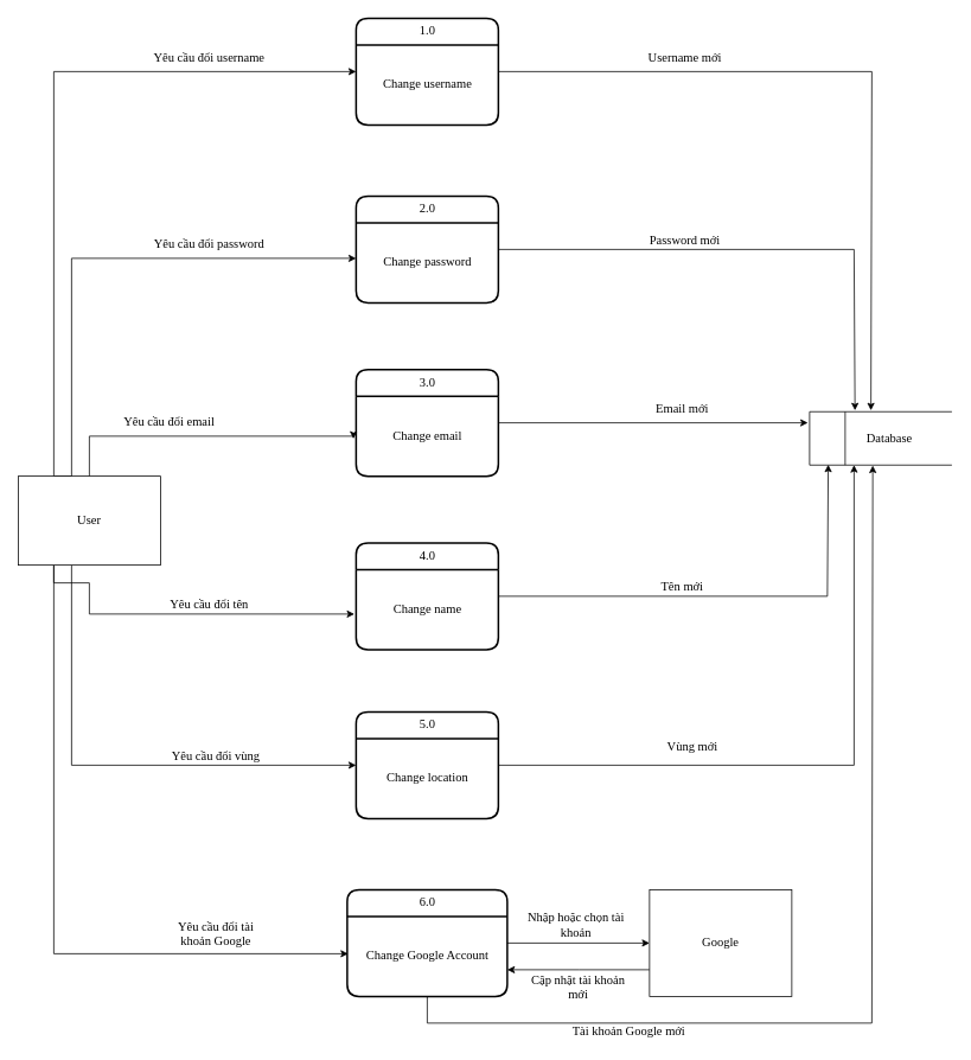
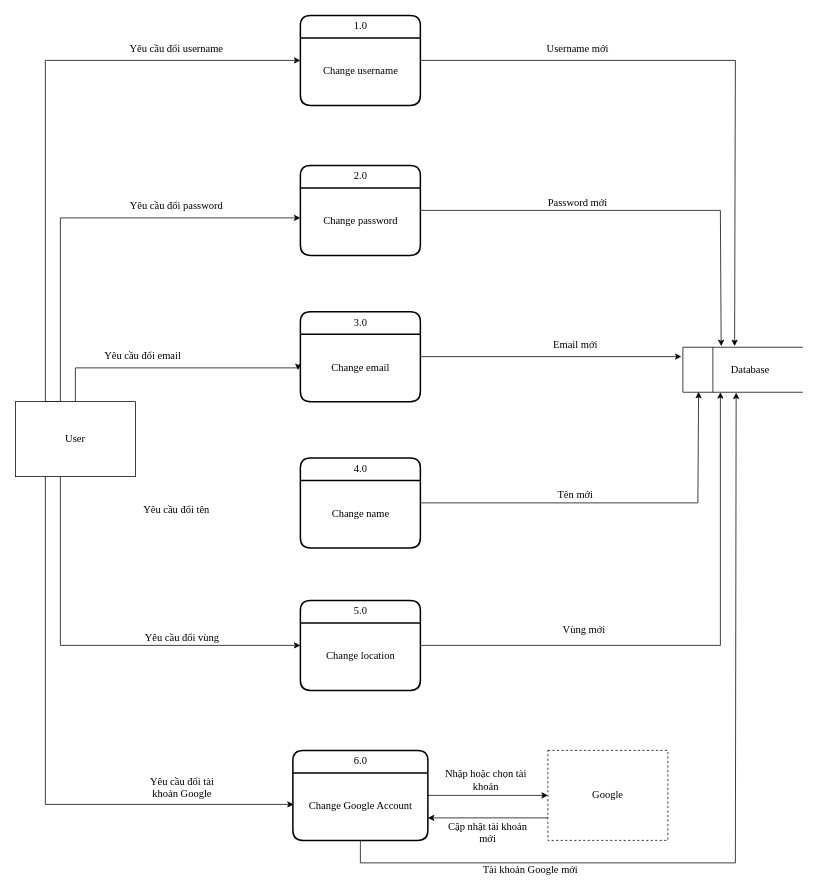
  <mxCell id="0" />
  <mxCell id="1" parent="0" />
  <mxCell id="2" value="" style="strokeWidth=1;html=1;shape=mxgraph.flowchart.annotation_1;align=left;pointerEvents=1;fontFamily=Verdana;fontSize=14;" vertex="1" parent="1"><mxGeometry x="910" y="462.5" width="160" height="60" as="geometry" /></mxCell>
  <mxCell id="3" style="edgeStyle=orthogonalEdgeStyle;rounded=0;orthogonalLoop=1;jettySize=auto;html=1;exitX=0.25;exitY=0;exitDx=0;exitDy=0;fontFamily=Verdana;fontSize=14;" edge="1" parent="1" source="9"><mxGeometry relative="1" as="geometry"><mxPoint x="400" y="290" as="targetPoint" /><Array as="points"><mxPoint x="80" y="535" /><mxPoint x="80" y="290" /></Array></mxGeometry></mxCell>
  <mxCell id="4" style="edgeStyle=orthogonalEdgeStyle;rounded=0;orthogonalLoop=1;jettySize=auto;html=1;fontFamily=Verdana;fontSize=14;entryX=-0.019;entryY=0.533;entryDx=0;entryDy=0;entryPerimeter=0;" edge="1" parent="1" source="9" target="26"><mxGeometry relative="1" as="geometry"><mxPoint x="100" y="490" as="targetPoint" /><Array as="points"><mxPoint x="100" y="490" /><mxPoint x="397" y="490" /></Array></mxGeometry></mxCell>
- <mxCell id="5" style="edgeStyle=orthogonalEdgeStyle;rounded=0;orthogonalLoop=1;jettySize=auto;html=1;exitX=0.25;exitY=1;exitDx=0;exitDy=0;fontFamily=Verdana;fontSize=14;entryX=-0.012;entryY=0.556;entryDx=0;entryDy=0;entryPerimeter=0;" edge="1" parent="1" source="9" target="29"><mxGeometry relative="1" as="geometry"><mxPoint x="60" y="690" as="targetPoint" /><Array as="points"><mxPoint x="100" y="655" /><mxPoint x="100" y="690" /></Array></mxGeometry></mxCell>
  <mxCell id="6" style="edgeStyle=orthogonalEdgeStyle;rounded=0;orthogonalLoop=1;jettySize=auto;html=1;fontFamily=Verdana;fontSize=14;entryX=0;entryY=0.5;entryDx=0;entryDy=0;" edge="1" parent="1" source="9" target="19"><mxGeometry relative="1" as="geometry"><mxPoint x="100" y="860" as="targetPoint" /><Array as="points"><mxPoint x="80" y="860" /></Array></mxGeometry></mxCell>
  <mxCell id="7" style="edgeStyle=orthogonalEdgeStyle;rounded=0;orthogonalLoop=1;jettySize=auto;html=1;exitX=0.25;exitY=1;exitDx=0;exitDy=0;fontFamily=Verdana;fontSize=14;entryX=0.006;entryY=0.467;entryDx=0;entryDy=0;entryPerimeter=0;" edge="1" parent="1" source="9" target="23"><mxGeometry relative="1" as="geometry"><mxPoint x="60" y="1072" as="targetPoint" /><Array as="points"><mxPoint x="60" y="1072" /></Array></mxGeometry></mxCell>
  <mxCell id="8" style="edgeStyle=orthogonalEdgeStyle;rounded=0;orthogonalLoop=1;jettySize=auto;html=1;exitX=0.25;exitY=0;exitDx=0;exitDy=0;fontFamily=Verdana;fontSize=14;entryX=0;entryY=0.5;entryDx=0;entryDy=0;" edge="1" parent="1" source="9" target="11"><mxGeometry relative="1" as="geometry"><mxPoint x="60" y="80" as="targetPoint" /><Array as="points"><mxPoint x="60" y="80" /></Array></mxGeometry></mxCell>
  <mxCell id="9" value="User" style="rounded=0;whiteSpace=wrap;html=1;fontFamily=Verdana;fontSize=14;" vertex="1" parent="1"><mxGeometry x="20" y="535" width="160" height="100" as="geometry" /></mxCell>
  <mxCell id="10" style="edgeStyle=orthogonalEdgeStyle;rounded=0;orthogonalLoop=1;jettySize=auto;html=1;fontFamily=Verdana;fontSize=14;entryX=0.431;entryY=-0.025;entryDx=0;entryDy=0;entryPerimeter=0;" edge="1" parent="1" source="11" target="2"><mxGeometry relative="1" as="geometry"><mxPoint x="980" y="80" as="targetPoint" /><Array as="points"><mxPoint x="980" y="80" /></Array></mxGeometry></mxCell>
  <mxCell id="11" value="1.0" style="swimlane;childLayout=stackLayout;horizontal=1;startSize=30;horizontalStack=0;rounded=1;fontSize=14;fontStyle=0;strokeWidth=2;resizeParent=0;resizeLast=1;shadow=0;dashed=0;align=center;html=1;fontFamily=Verdana;" vertex="1" parent="1"><mxGeometry x="400" y="20" width="160" height="120" as="geometry" /></mxCell>
  <mxCell id="12" value="Change username" style="text;html=1;align=center;verticalAlign=middle;resizable=0;points=[];autosize=1;fontSize=14;fontFamily=Verdana;" vertex="1" parent="11"><mxGeometry y="30" width="160" height="90" as="geometry" /></mxCell>
  <mxCell id="13" value="" style="endArrow=none;html=1;fontFamily=Verdana;fontSize=14;" edge="1" parent="1"><mxGeometry width="50" height="50" relative="1" as="geometry"><mxPoint x="950" y="522.5" as="sourcePoint" /><mxPoint x="950" y="462.5" as="targetPoint" /></mxGeometry></mxCell>
  <mxCell id="14" style="edgeStyle=orthogonalEdgeStyle;rounded=0;orthogonalLoop=1;jettySize=auto;html=1;fontFamily=Verdana;fontSize=14;entryX=0.319;entryY=-0.025;entryDx=0;entryDy=0;entryPerimeter=0;" edge="1" parent="1" source="15" target="2"><mxGeometry relative="1" as="geometry"><mxPoint x="960" y="280" as="targetPoint" /><Array as="points"><mxPoint x="960" y="280" /></Array></mxGeometry></mxCell>
  <mxCell id="15" value="2.0" style="swimlane;childLayout=stackLayout;horizontal=1;startSize=30;horizontalStack=0;rounded=1;fontSize=14;fontStyle=0;strokeWidth=2;resizeParent=0;resizeLast=1;shadow=0;dashed=0;align=center;html=1;fontFamily=Verdana;" vertex="1" parent="1"><mxGeometry x="400" y="220" width="160" height="120" as="geometry" /></mxCell>
  <mxCell id="16" value="Change password" style="text;html=1;align=center;verticalAlign=middle;resizable=0;points=[];autosize=1;fontSize=14;fontFamily=Verdana;" vertex="1" parent="15"><mxGeometry y="30" width="160" height="90" as="geometry" /></mxCell>
  <mxCell id="17" value="Database" style="text;html=1;strokeColor=none;fillColor=none;align=center;verticalAlign=middle;whiteSpace=wrap;rounded=0;fontFamily=Verdana;fontSize=14;" vertex="1" parent="1"><mxGeometry x="960" y="482.5" width="80" height="20" as="geometry" /></mxCell>
  <mxCell id="18" style="edgeStyle=orthogonalEdgeStyle;rounded=0;orthogonalLoop=1;jettySize=auto;html=1;fontFamily=Verdana;fontSize=14;" edge="1" parent="1" source="19" target="2"><mxGeometry relative="1" as="geometry"><mxPoint x="960" y="860" as="targetPoint" /><Array as="points"><mxPoint x="960" y="860" /></Array></mxGeometry></mxCell>
  <mxCell id="19" value="5.0" style="swimlane;childLayout=stackLayout;horizontal=1;startSize=30;horizontalStack=0;rounded=1;fontSize=14;fontStyle=0;strokeWidth=2;resizeParent=0;resizeLast=1;shadow=0;dashed=0;align=center;html=1;fontFamily=Verdana;" vertex="1" parent="1"><mxGeometry x="400" y="800" width="160" height="120" as="geometry" /></mxCell>
  <mxCell id="20" value="Change location" style="text;html=1;align=center;verticalAlign=middle;resizable=0;points=[];autosize=1;fontSize=14;fontFamily=Verdana;" vertex="1" parent="19"><mxGeometry y="30" width="160" height="90" as="geometry" /></mxCell>
  <mxCell id="21" style="edgeStyle=orthogonalEdgeStyle;rounded=0;orthogonalLoop=1;jettySize=auto;html=1;entryX=0;entryY=0.5;entryDx=0;entryDy=0;fontFamily=Verdana;fontSize=14;" edge="1" parent="1" source="22" target="37"><mxGeometry relative="1" as="geometry" /></mxCell>
  <mxCell id="22" value="6.0" style="swimlane;childLayout=stackLayout;horizontal=1;startSize=30;horizontalStack=0;rounded=1;fontSize=14;fontStyle=0;strokeWidth=2;resizeParent=0;resizeLast=1;shadow=0;dashed=0;align=center;html=1;fontFamily=Verdana;" vertex="1" parent="1"><mxGeometry x="390" y="1000" width="180" height="120" as="geometry" /></mxCell>
  <mxCell id="23" value="Change Google Account" style="text;html=1;align=center;verticalAlign=middle;resizable=0;points=[];autosize=1;fontSize=14;fontFamily=Verdana;" vertex="1" parent="22"><mxGeometry y="30" width="180" height="90" as="geometry" /></mxCell>
  <mxCell id="24" style="edgeStyle=orthogonalEdgeStyle;rounded=0;orthogonalLoop=1;jettySize=auto;html=1;entryX=-0.012;entryY=0.208;entryDx=0;entryDy=0;entryPerimeter=0;fontFamily=Verdana;fontSize=14;" edge="1" parent="1" source="25" target="2"><mxGeometry relative="1" as="geometry" /></mxCell>
  <mxCell id="25" value="3.0" style="swimlane;childLayout=stackLayout;horizontal=1;startSize=30;horizontalStack=0;rounded=1;fontSize=14;fontStyle=0;strokeWidth=2;resizeParent=0;resizeLast=1;shadow=0;dashed=0;align=center;html=1;fontFamily=Verdana;" vertex="1" parent="1"><mxGeometry x="400" y="415" width="160" height="120" as="geometry" /></mxCell>
  <mxCell id="26" value="Change email" style="text;html=1;align=center;verticalAlign=middle;resizable=0;points=[];autosize=1;fontSize=14;fontFamily=Verdana;" vertex="1" parent="25"><mxGeometry y="30" width="160" height="90" as="geometry" /></mxCell>
  <mxCell id="27" style="edgeStyle=orthogonalEdgeStyle;rounded=0;orthogonalLoop=1;jettySize=auto;html=1;fontFamily=Verdana;fontSize=14;entryX=0.131;entryY=0.992;entryDx=0;entryDy=0;entryPerimeter=0;" edge="1" parent="1" source="28" target="2"><mxGeometry relative="1" as="geometry"><mxPoint x="930" y="670" as="targetPoint" /><Array as="points"><mxPoint x="930" y="670" /></Array></mxGeometry></mxCell>
  <mxCell id="28" value="4.0" style="swimlane;childLayout=stackLayout;horizontal=1;startSize=30;horizontalStack=0;rounded=1;fontSize=14;fontStyle=0;strokeWidth=2;resizeParent=0;resizeLast=1;shadow=0;dashed=0;align=center;html=1;fontFamily=Verdana;" vertex="1" parent="1"><mxGeometry x="400" y="610" width="160" height="120" as="geometry" /></mxCell>
  <mxCell id="29" value="Change name" style="text;html=1;align=center;verticalAlign=middle;resizable=0;points=[];autosize=1;fontSize=14;fontFamily=Verdana;" vertex="1" parent="28"><mxGeometry y="30" width="160" height="90" as="geometry" /></mxCell>
  <mxCell id="30" value="Yêu cầu đổi tài khoản Google" style="text;html=1;strokeColor=none;fillColor=none;align=center;verticalAlign=middle;whiteSpace=wrap;rounded=0;fontFamily=Verdana;fontSize=14;" vertex="1" parent="1"><mxGeometry x="185" y="1030" width="115" height="40" as="geometry" /></mxCell>
  <mxCell id="31" value="Yêu cầu đổi tên" style="text;html=1;strokeColor=none;fillColor=none;align=center;verticalAlign=middle;whiteSpace=wrap;rounded=0;fontFamily=Verdana;fontSize=14;" vertex="1" parent="1"><mxGeometry x="175" y="670" width="120" height="20" as="geometry" /></mxCell>
  <mxCell id="32" value="Yêu cầu đổi username" style="text;html=1;strokeColor=none;fillColor=none;align=center;verticalAlign=middle;whiteSpace=wrap;rounded=0;fontFamily=Verdana;fontSize=14;" vertex="1" parent="1"><mxGeometry x="150" y="50" width="170" height="30" as="geometry" /></mxCell>
  <mxCell id="33" value="Yêu cầu đổi vùng" style="text;html=1;strokeColor=none;fillColor=none;align=center;verticalAlign=middle;whiteSpace=wrap;rounded=0;fontFamily=Verdana;fontSize=14;" vertex="1" parent="1"><mxGeometry x="180" y="840" width="125" height="20" as="geometry" /></mxCell>
  <mxCell id="34" value="Yêu cầu đổi password" style="text;html=1;strokeColor=none;fillColor=none;align=center;verticalAlign=middle;whiteSpace=wrap;rounded=0;fontFamily=Verdana;fontSize=14;" vertex="1" parent="1"><mxGeometry x="155" y="260" width="160" height="30" as="geometry" /></mxCell>
  <mxCell id="35" value="Yêu cầu đổi email" style="text;html=1;strokeColor=none;fillColor=none;align=center;verticalAlign=middle;whiteSpace=wrap;rounded=0;fontFamily=Verdana;fontSize=14;" vertex="1" parent="1"><mxGeometry x="125" y="462.5" width="130" height="25" as="geometry" /></mxCell>
  <mxCell id="36" style="edgeStyle=orthogonalEdgeStyle;rounded=0;orthogonalLoop=1;jettySize=auto;html=1;exitX=0;exitY=0.75;exitDx=0;exitDy=0;fontFamily=Verdana;fontSize=14;" edge="1" parent="1" source="37"><mxGeometry relative="1" as="geometry"><mxPoint x="570" y="1090" as="targetPoint" /></mxGeometry></mxCell>
- <mxCell id="37" value="Google" style="rounded=0;whiteSpace=wrap;html=1;fontFamily=Verdana;fontSize=14;" vertex="1" parent="1"><mxGeometry x="730" y="1000" width="160" height="120" as="geometry" /></mxCell>
+ <mxCell id="37" value="Google" style="rounded=0;whiteSpace=wrap;html=1;fontFamily=Verdana;fontSize=14;dashed=1;" vertex="1" parent="1"><mxGeometry x="730" y="1000" width="160" height="120" as="geometry" /></mxCell>
  <mxCell id="38" value="Nhập hoặc chọn tài khoản" style="text;html=1;strokeColor=none;fillColor=none;align=center;verticalAlign=middle;whiteSpace=wrap;rounded=0;fontFamily=Verdana;fontSize=14;" vertex="1" parent="1"><mxGeometry x="590" y="1020" width="115" height="40" as="geometry" /></mxCell>
  <mxCell id="39" value="Cập nhật tài khoản mới" style="text;html=1;strokeColor=none;fillColor=none;align=center;verticalAlign=middle;whiteSpace=wrap;rounded=0;fontFamily=Verdana;fontSize=14;" vertex="1" parent="1"><mxGeometry x="590" y="1090" width="120" height="40" as="geometry" /></mxCell>
  <mxCell id="40" style="edgeStyle=orthogonalEdgeStyle;rounded=0;orthogonalLoop=1;jettySize=auto;html=1;fontFamily=Verdana;fontSize=14;entryX=0.444;entryY=1.008;entryDx=0;entryDy=0;entryPerimeter=0;" edge="1" parent="1" source="23" target="2"><mxGeometry relative="1" as="geometry"><mxPoint x="980" y="1150" as="targetPoint" /><Array as="points"><mxPoint x="480" y="1150" /><mxPoint x="980" y="1150" /></Array></mxGeometry></mxCell>
  <mxCell id="41" value="Username mới" style="text;html=1;strokeColor=none;fillColor=none;align=center;verticalAlign=middle;whiteSpace=wrap;rounded=0;fontFamily=Verdana;fontSize=14;" vertex="1" parent="1"><mxGeometry x="710" y="55" width="120" height="20" as="geometry" /></mxCell>
  <mxCell id="42" value="Password mới" style="text;html=1;strokeColor=none;fillColor=none;align=center;verticalAlign=middle;whiteSpace=wrap;rounded=0;fontFamily=Verdana;fontSize=14;" vertex="1" parent="1"><mxGeometry x="710" y="260" width="120" height="20" as="geometry" /></mxCell>
  <mxCell id="43" value="Email mới" style="text;html=1;strokeColor=none;fillColor=none;align=center;verticalAlign=middle;whiteSpace=wrap;rounded=0;fontFamily=Verdana;fontSize=14;" vertex="1" parent="1"><mxGeometry x="727" y="450" width="80" height="20" as="geometry" /></mxCell>
  <mxCell id="44" value="Tên mới" style="text;html=1;strokeColor=none;fillColor=none;align=center;verticalAlign=middle;whiteSpace=wrap;rounded=0;fontFamily=Verdana;fontSize=14;" vertex="1" parent="1"><mxGeometry x="732" y="650" width="70" height="20" as="geometry" /></mxCell>
  <mxCell id="45" value="Tài khoản Google mới" style="text;html=1;strokeColor=none;fillColor=none;align=center;verticalAlign=middle;whiteSpace=wrap;rounded=0;fontFamily=Verdana;fontSize=14;" vertex="1" parent="1"><mxGeometry x="612" y="1150" width="190" height="20" as="geometry" /></mxCell>
  <mxCell id="46" value="Vùng&amp;nbsp;mới" style="text;html=1;strokeColor=none;fillColor=none;align=center;verticalAlign=middle;whiteSpace=wrap;rounded=0;fontFamily=Verdana;fontSize=14;" vertex="1" parent="1"><mxGeometry x="742" y="830" width="73" height="20" as="geometry" /></mxCell>
